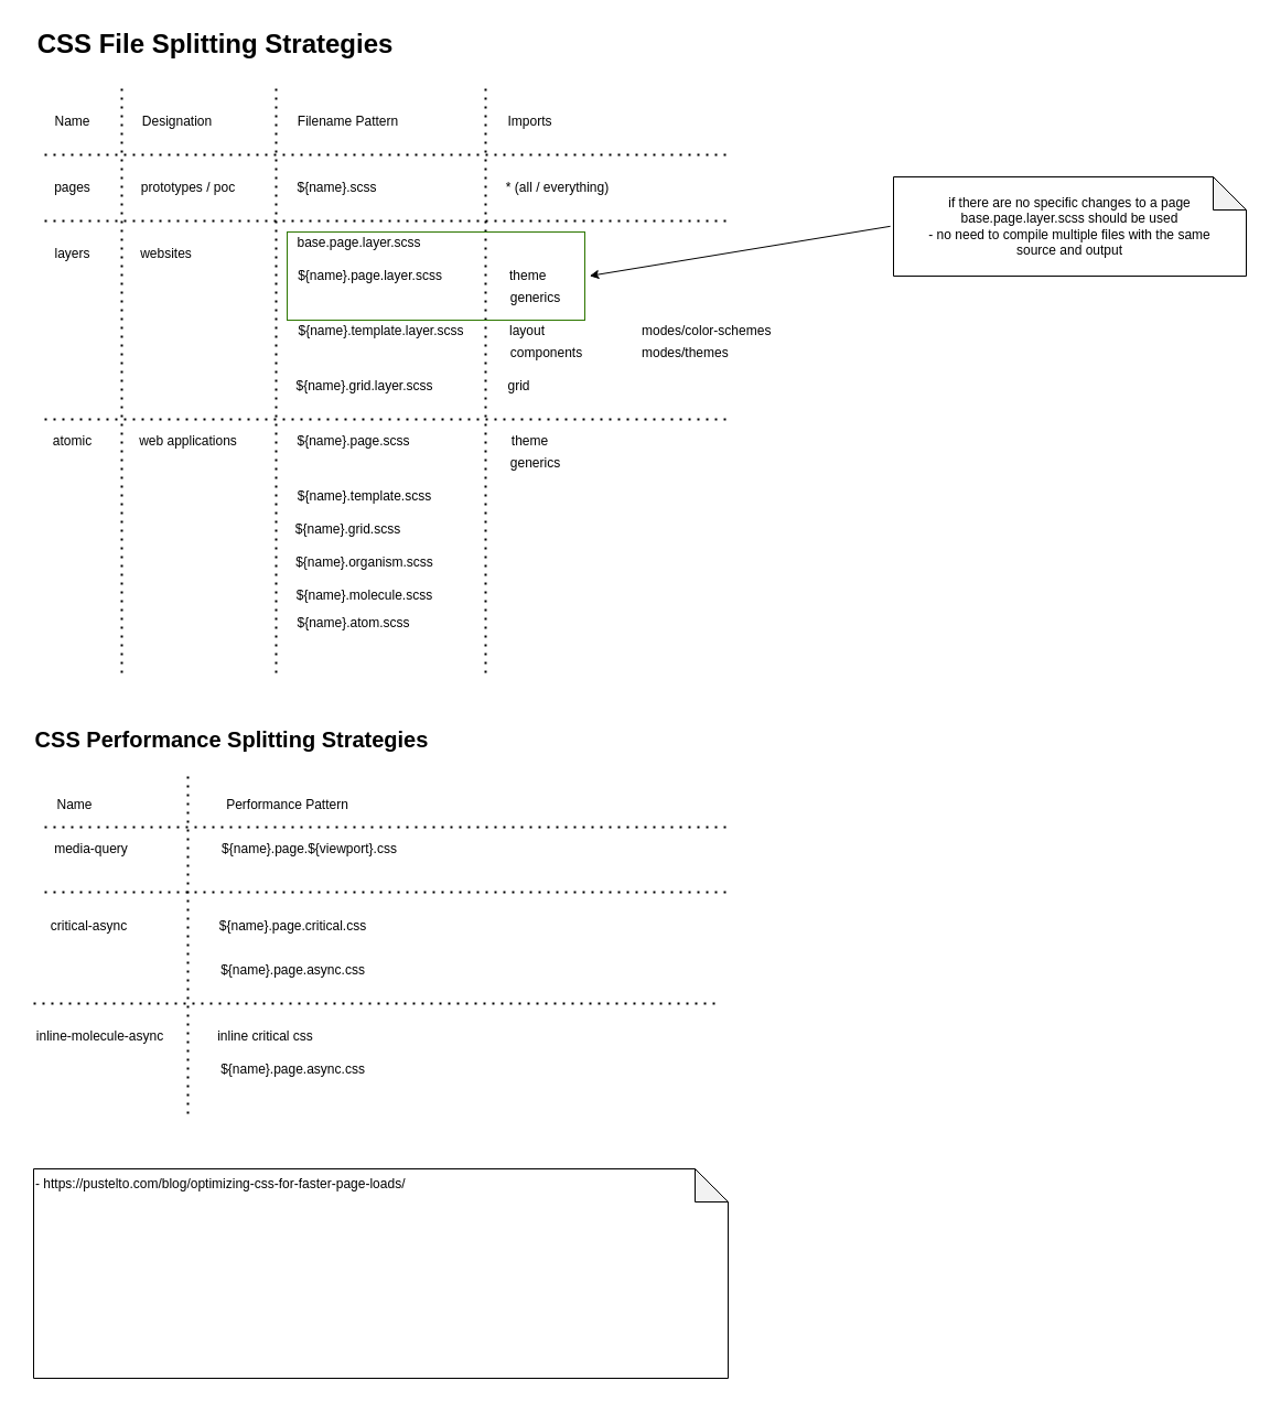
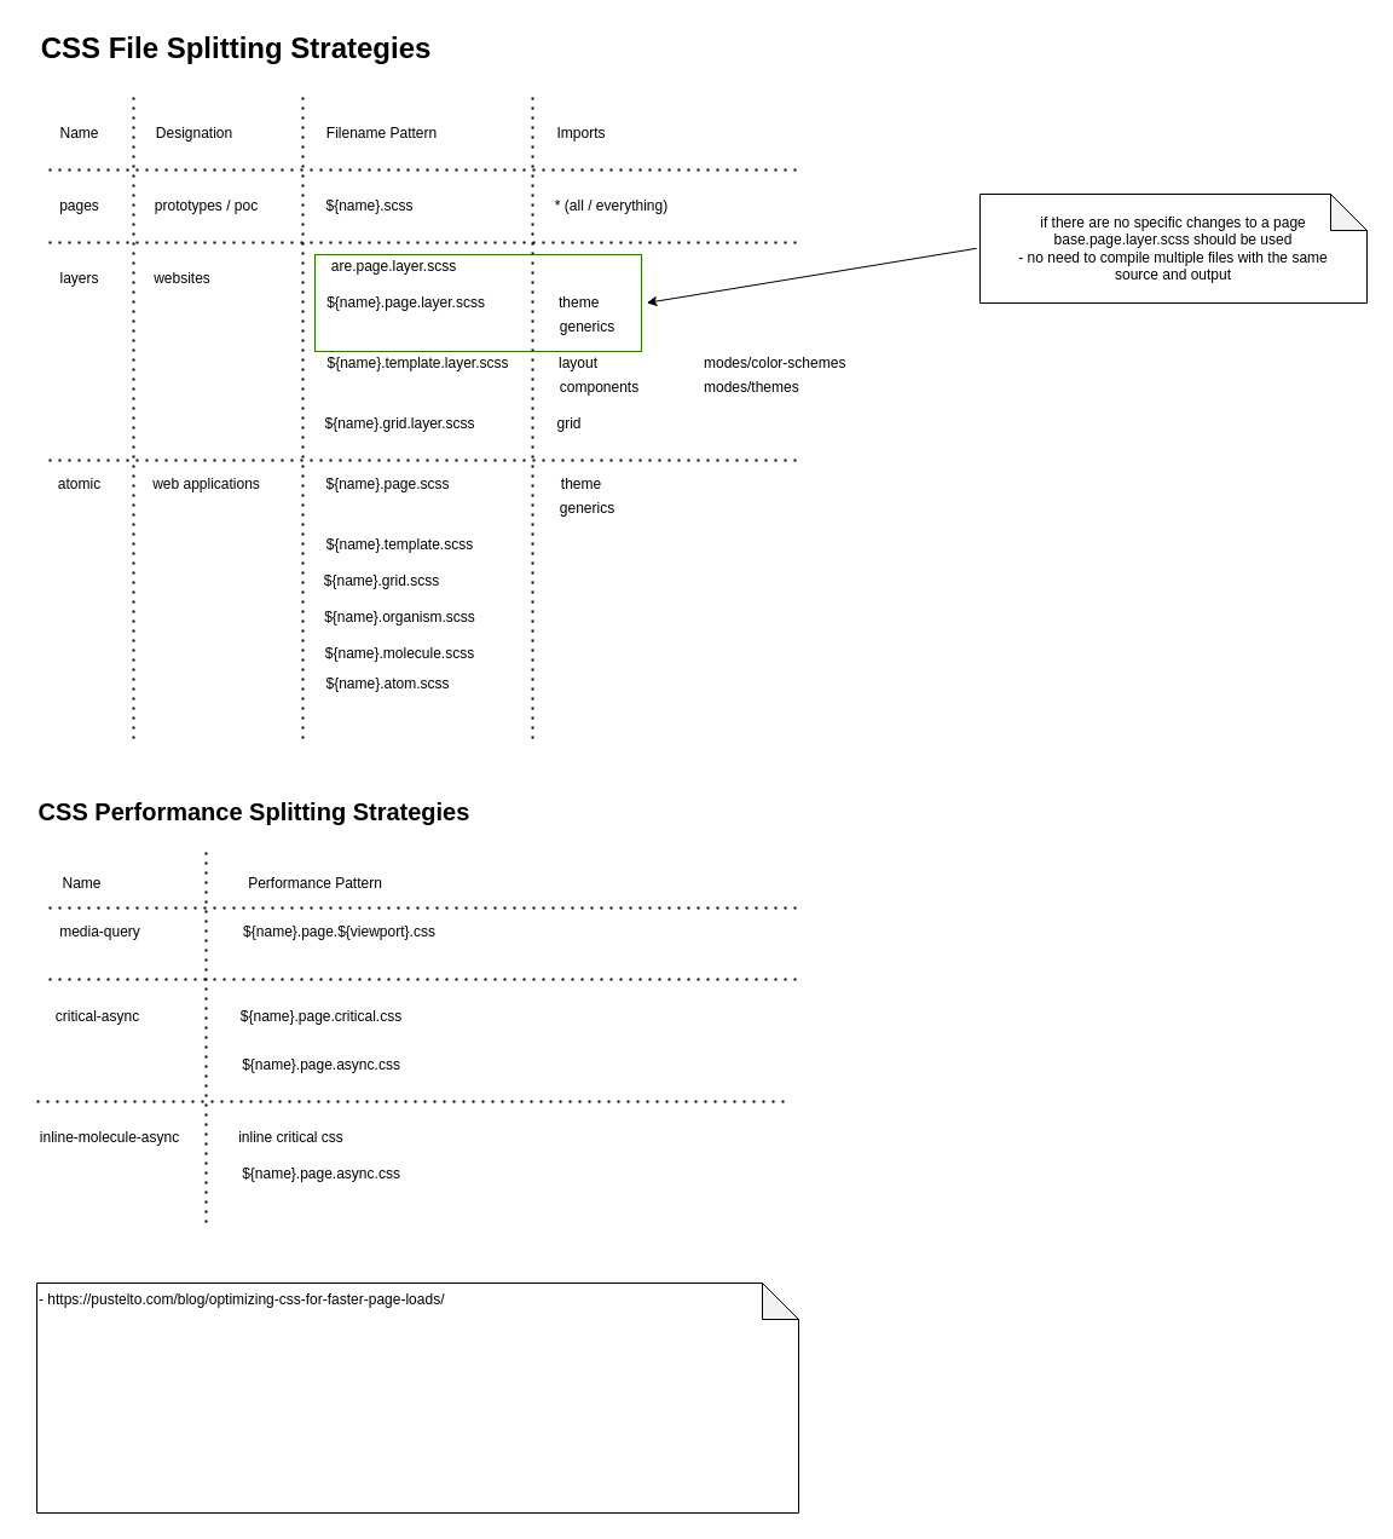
  <mxCell id="0" />
  <mxCell id="1" parent="0" />
  <mxCell id="2" value="&lt;b&gt;&lt;font style=&quot;font-size: 24px&quot;&gt;CSS File Splitting Strategies&lt;/font&gt;&lt;/b&gt;" style="text;html=1;strokeColor=none;fillColor=none;align=center;verticalAlign=middle;whiteSpace=wrap;rounded=0;" parent="1" vertex="1"><mxGeometry x="30" y="20" width="330" height="40" as="geometry" /></mxCell>
  <mxCell id="3" value="Name" style="text;html=1;align=center;verticalAlign=middle;resizable=0;points=[];autosize=1;strokeColor=none;fillColor=none;" parent="1" vertex="1"><mxGeometry x="40" y="100" width="50" height="20" as="geometry" /></mxCell>
  <mxCell id="4" value="Designation" style="text;html=1;align=center;verticalAlign=middle;resizable=0;points=[];autosize=1;strokeColor=none;fillColor=none;" parent="1" vertex="1"><mxGeometry x="120" y="100" width="80" height="20" as="geometry" /></mxCell>
  <mxCell id="5" value="Filename Pattern" style="text;html=1;align=center;verticalAlign=middle;resizable=0;points=[];autosize=1;strokeColor=none;fillColor=none;" parent="1" vertex="1"><mxGeometry x="260" y="100" width="110" height="20" as="geometry" /></mxCell>
  <mxCell id="6" value="Imports" style="text;html=1;align=center;verticalAlign=middle;resizable=0;points=[];autosize=1;strokeColor=none;fillColor=none;" parent="1" vertex="1"><mxGeometry x="450" y="100" width="60" height="20" as="geometry" /></mxCell>
  <mxCell id="7" value="" style="endArrow=none;dashed=1;html=1;dashPattern=1 3;strokeWidth=2;" parent="1" edge="1"><mxGeometry width="50" height="50" relative="1" as="geometry"><mxPoint x="40" y="140" as="sourcePoint" /><mxPoint x="660" y="140" as="targetPoint" /></mxGeometry></mxCell>
  <mxCell id="8" value="pages" style="text;html=1;align=center;verticalAlign=middle;resizable=0;points=[];autosize=1;strokeColor=none;fillColor=none;" parent="1" vertex="1"><mxGeometry x="40" y="160" width="50" height="20" as="geometry" /></mxCell>
  <mxCell id="9" value="prototypes / poc" style="text;html=1;align=center;verticalAlign=middle;resizable=0;points=[];autosize=1;strokeColor=none;fillColor=none;" parent="1" vertex="1"><mxGeometry x="120" y="160" width="100" height="20" as="geometry" /></mxCell>
  <mxCell id="10" value="${name}.scss" style="text;html=1;align=center;verticalAlign=middle;resizable=0;points=[];autosize=1;strokeColor=none;fillColor=none;" parent="1" vertex="1"><mxGeometry x="260" y="160" width="90" height="20" as="geometry" /></mxCell>
  <mxCell id="11" value="* (all / everything)" style="text;html=1;align=center;verticalAlign=middle;resizable=0;points=[];autosize=1;strokeColor=none;fillColor=none;" parent="1" vertex="1"><mxGeometry x="450" y="160" width="110" height="20" as="geometry" /></mxCell>
  <mxCell id="12" value="" style="endArrow=none;dashed=1;html=1;dashPattern=1 3;strokeWidth=2;" parent="1" edge="1"><mxGeometry width="50" height="50" relative="1" as="geometry"><mxPoint x="40" y="200" as="sourcePoint" /><mxPoint x="660" y="200" as="targetPoint" /></mxGeometry></mxCell>
  <mxCell id="13" value="layers" style="text;html=1;align=center;verticalAlign=middle;resizable=0;points=[];autosize=1;strokeColor=none;fillColor=none;" parent="1" vertex="1"><mxGeometry x="40" y="220" width="50" height="20" as="geometry" /></mxCell>
  <mxCell id="14" value="websites" style="text;html=1;align=center;verticalAlign=middle;resizable=0;points=[];autosize=1;strokeColor=none;fillColor=none;" parent="1" vertex="1"><mxGeometry x="120" y="220" width="60" height="20" as="geometry" /></mxCell>
  <mxCell id="15" value="${name}.page.layer.scss" style="text;html=1;align=center;verticalAlign=middle;resizable=0;points=[];autosize=1;strokeColor=none;fillColor=none;" parent="1" vertex="1"><mxGeometry x="260" y="240" width="150" height="20" as="geometry" /></mxCell>
  <mxCell id="16" value="theme" style="text;html=1;align=left;verticalAlign=middle;resizable=0;points=[];autosize=1;strokeColor=none;fillColor=none;" parent="1" vertex="1"><mxGeometry x="460" y="240" width="50" height="20" as="geometry" /></mxCell>
  <mxCell id="17" value="generics" style="text;html=1;align=center;verticalAlign=middle;resizable=0;points=[];autosize=1;strokeColor=none;fillColor=none;" parent="1" vertex="1"><mxGeometry x="455" y="260" width="60" height="20" as="geometry" /></mxCell>
  <mxCell id="18" value="${name}.template.layer.scss" style="text;html=1;align=center;verticalAlign=middle;resizable=0;points=[];autosize=1;strokeColor=none;fillColor=none;" parent="1" vertex="1"><mxGeometry x="260" y="290" width="170" height="20" as="geometry" /></mxCell>
  <mxCell id="19" value="layout" style="text;html=1;align=left;verticalAlign=middle;resizable=0;points=[];autosize=1;strokeColor=none;fillColor=none;" parent="1" vertex="1"><mxGeometry x="460" y="290" width="50" height="20" as="geometry" /></mxCell>
  <mxCell id="20" value="components" style="text;html=1;align=center;verticalAlign=middle;resizable=0;points=[];autosize=1;strokeColor=none;fillColor=none;" parent="1" vertex="1"><mxGeometry x="455" y="310" width="80" height="20" as="geometry" /></mxCell>
  <mxCell id="21" value="${name}.grid.layer.scss" style="text;html=1;align=center;verticalAlign=middle;resizable=0;points=[];autosize=1;strokeColor=none;fillColor=none;" parent="1" vertex="1"><mxGeometry x="260" y="340" width="140" height="20" as="geometry" /></mxCell>
  <mxCell id="22" value="grid" style="text;html=1;align=center;verticalAlign=middle;resizable=0;points=[];autosize=1;strokeColor=none;fillColor=none;" parent="1" vertex="1"><mxGeometry x="455" y="340" width="30" height="20" as="geometry" /></mxCell>
  <mxCell id="23" value="" style="endArrow=none;dashed=1;html=1;dashPattern=1 3;strokeWidth=2;" parent="1" edge="1"><mxGeometry width="50" height="50" relative="1" as="geometry"><mxPoint x="40" y="380" as="sourcePoint" /><mxPoint x="660" y="380" as="targetPoint" /></mxGeometry></mxCell>
  <mxCell id="24" value="atomic" style="text;html=1;align=center;verticalAlign=middle;resizable=0;points=[];autosize=1;strokeColor=none;fillColor=none;" parent="1" vertex="1"><mxGeometry x="40" y="390" width="50" height="20" as="geometry" /></mxCell>
  <mxCell id="25" value="web applications" style="text;html=1;align=center;verticalAlign=middle;resizable=0;points=[];autosize=1;strokeColor=none;fillColor=none;" parent="1" vertex="1"><mxGeometry x="120" y="390" width="100" height="20" as="geometry" /></mxCell>
  <mxCell id="26" value="${name}.page.scss" style="text;html=1;align=center;verticalAlign=middle;resizable=0;points=[];autosize=1;strokeColor=none;fillColor=none;" parent="1" vertex="1"><mxGeometry x="260" y="390" width="120" height="20" as="geometry" /></mxCell>
  <mxCell id="27" value="theme" style="text;html=1;align=center;verticalAlign=middle;resizable=0;points=[];autosize=1;strokeColor=none;fillColor=none;" parent="1" vertex="1"><mxGeometry x="455" y="390" width="50" height="20" as="geometry" /></mxCell>
  <mxCell id="28" value="generics" style="text;html=1;align=center;verticalAlign=middle;resizable=0;points=[];autosize=1;strokeColor=none;fillColor=none;" parent="1" vertex="1"><mxGeometry x="455" y="410" width="60" height="20" as="geometry" /></mxCell>
  <mxCell id="29" value="${name}.template.scss" style="text;html=1;align=center;verticalAlign=middle;resizable=0;points=[];autosize=1;strokeColor=none;fillColor=none;" parent="1" vertex="1"><mxGeometry x="260" y="440" width="140" height="20" as="geometry" /></mxCell>
  <mxCell id="30" value="${name}.atom.scss" style="text;html=1;align=center;verticalAlign=middle;resizable=0;points=[];autosize=1;strokeColor=none;fillColor=none;" parent="1" vertex="1"><mxGeometry x="260" y="555" width="120" height="20" as="geometry" /></mxCell>
  <mxCell id="31" value="${name}.molecule.scss" style="text;html=1;align=center;verticalAlign=middle;resizable=0;points=[];autosize=1;strokeColor=none;fillColor=none;" parent="1" vertex="1"><mxGeometry x="260" y="530" width="140" height="20" as="geometry" /></mxCell>
  <mxCell id="32" value="${name}.organism.scss" style="text;html=1;align=center;verticalAlign=middle;resizable=0;points=[];autosize=1;strokeColor=none;fillColor=none;" parent="1" vertex="1"><mxGeometry x="260" y="500" width="140" height="20" as="geometry" /></mxCell>
  <mxCell id="33" value="${name}.grid.scss" style="text;html=1;align=center;verticalAlign=middle;resizable=0;points=[];autosize=1;strokeColor=none;fillColor=none;" parent="1" vertex="1"><mxGeometry x="260" y="470" width="110" height="20" as="geometry" /></mxCell>
  <mxCell id="34" value="" style="endArrow=none;dashed=1;html=1;dashPattern=1 3;strokeWidth=2;fontSize=24;" parent="1" edge="1"><mxGeometry width="50" height="50" relative="1" as="geometry"><mxPoint x="110" y="610" as="sourcePoint" /><mxPoint x="110" y="80" as="targetPoint" /></mxGeometry></mxCell>
  <mxCell id="35" value="" style="endArrow=none;dashed=1;html=1;dashPattern=1 3;strokeWidth=2;fontSize=24;" parent="1" edge="1"><mxGeometry width="50" height="50" relative="1" as="geometry"><mxPoint x="250" y="610" as="sourcePoint" /><mxPoint x="250" y="80" as="targetPoint" /></mxGeometry></mxCell>
  <mxCell id="36" value="" style="endArrow=none;dashed=1;html=1;dashPattern=1 3;strokeWidth=2;fontSize=24;" parent="1" edge="1"><mxGeometry width="50" height="50" relative="1" as="geometry"><mxPoint x="440" y="610" as="sourcePoint" /><mxPoint x="440" y="80" as="targetPoint" /></mxGeometry></mxCell>
  <mxCell id="37" value="&lt;b&gt;&lt;font style=&quot;font-size: 20px&quot;&gt;CSS Performance Splitting Strategies&lt;/font&gt;&lt;/b&gt;" style="text;html=1;strokeColor=none;fillColor=none;align=center;verticalAlign=middle;whiteSpace=wrap;rounded=0;" parent="1" vertex="1"><mxGeometry y="650" width="380" height="40" as="geometry" x="20" /></mxCell>
  <mxCell id="38" value="Name" style="text;html=1;align=center;verticalAlign=middle;resizable=0;points=[];autosize=1;strokeColor=none;fillColor=none;" parent="1" vertex="1"><mxGeometry x="42" y="720" width="50" height="20" as="geometry" /></mxCell>
  <mxCell id="39" value="Performance Pattern" style="text;html=1;align=center;verticalAlign=middle;resizable=0;points=[];autosize=1;strokeColor=none;fillColor=none;" parent="1" vertex="1"><mxGeometry x="190" y="720" width="140" height="20" as="geometry" /></mxCell>
  <mxCell id="40" value="" style="endArrow=none;dashed=1;html=1;dashPattern=1 3;strokeWidth=2;fontSize=24;" parent="1" edge="1"><mxGeometry width="50" height="50" relative="1" as="geometry"><mxPoint x="170" y="1010" as="sourcePoint" /><mxPoint x="170" y="700" as="targetPoint" /></mxGeometry></mxCell>
  <mxCell id="41" value="media-query" style="text;html=1;align=center;verticalAlign=middle;resizable=0;points=[];autosize=1;strokeColor=none;fillColor=none;" parent="1" vertex="1"><mxGeometry x="42" y="760" width="80" height="20" as="geometry" /></mxCell>
  <mxCell id="42" value="" style="endArrow=none;dashed=1;html=1;dashPattern=1 3;strokeWidth=2;" parent="1" edge="1"><mxGeometry width="50" height="50" relative="1" as="geometry"><mxPoint x="40" y="750" as="sourcePoint" /><mxPoint x="660" y="750" as="targetPoint" /></mxGeometry></mxCell>
  <mxCell id="43" value="${name}.page.${viewport}.css" style="text;html=1;align=center;verticalAlign=middle;resizable=0;points=[];autosize=1;strokeColor=none;fillColor=none;" parent="1" vertex="1"><mxGeometry x="195" y="760" width="170" height="20" as="geometry" /></mxCell>
  <mxCell id="44" value="" style="endArrow=none;dashed=1;html=1;dashPattern=1 3;strokeWidth=2;" parent="1" edge="1"><mxGeometry width="50" height="50" relative="1" as="geometry"><mxPoint x="40" y="809" as="sourcePoint" /><mxPoint x="660" y="809" as="targetPoint" /></mxGeometry></mxCell>
  <mxCell id="45" value="critical-async" style="text;html=1;align=center;verticalAlign=middle;resizable=0;points=[];autosize=1;strokeColor=none;fillColor=none;" parent="1" vertex="1"><mxGeometry x="40" y="830" width="80" height="20" as="geometry" /></mxCell>
  <mxCell id="46" value="${name}.page.critical.css" style="text;html=1;align=center;verticalAlign=middle;resizable=0;points=[];autosize=1;strokeColor=none;fillColor=none;" parent="1" vertex="1"><mxGeometry x="190" y="830" width="150" height="20" as="geometry" /></mxCell>
  <mxCell id="47" value="${name}.page.async.css" style="text;html=1;align=center;verticalAlign=middle;resizable=0;points=[];autosize=1;strokeColor=none;fillColor=none;" parent="1" vertex="1"><mxGeometry x="190" y="870" width="150" height="20" as="geometry" /></mxCell>
  <mxCell id="48" value="" style="endArrow=none;dashed=1;html=1;dashPattern=1 3;strokeWidth=2;" parent="1" edge="1"><mxGeometry width="50" height="50" relative="1" as="geometry"><mxPoint x="30" y="910" as="sourcePoint" /><mxPoint x="650" y="910" as="targetPoint" /></mxGeometry></mxCell>
  <mxCell id="49" value="inline-molecule-async" style="text;html=1;align=center;verticalAlign=middle;resizable=0;points=[];autosize=1;strokeColor=none;fillColor=none;" parent="1" vertex="1"><mxGeometry x="30" y="930" width="120" height="20" as="geometry" /></mxCell>
  <mxCell id="50" value="inline critical css" style="text;html=1;align=center;verticalAlign=middle;resizable=0;points=[];autosize=1;strokeColor=none;fillColor=none;" parent="1" vertex="1"><mxGeometry x="190" y="930" width="100" height="20" as="geometry" /></mxCell>
  <mxCell id="51" value="${name}.page.async.css" style="text;html=1;align=center;verticalAlign=middle;resizable=0;points=[];autosize=1;strokeColor=none;fillColor=none;" parent="1" vertex="1"><mxGeometry x="190" y="960" width="150" height="20" as="geometry" /></mxCell>
  <mxCell id="52" value="- https://pustelto.com/blog/optimizing-css-for-faster-page-loads/" style="shape=note;whiteSpace=wrap;html=1;backgroundOutline=1;darkOpacity=0.05;align=left;verticalAlign=top;" parent="1" vertex="1"><mxGeometry x="30" y="1060" width="630" height="190" as="geometry" /></mxCell>
  <mxCell id="53" value="modes/color-schemes" style="text;html=1;align=left;verticalAlign=middle;resizable=0;points=[];autosize=1;strokeColor=none;fillColor=none;" parent="1" vertex="1"><mxGeometry x="580" y="290" width="130" height="20" as="geometry" /></mxCell>
  <mxCell id="54" value="modes/themes" style="text;html=1;align=left;verticalAlign=middle;resizable=0;points=[];autosize=1;strokeColor=none;fillColor=none;" parent="1" vertex="1"><mxGeometry x="580" y="310" width="90" height="20" as="geometry" /></mxCell>
- <mxCell id="55" value="base.page.layer.scss" style="text;html=1;align=center;verticalAlign=middle;resizable=0;points=[];autosize=1;strokeColor=none;fillColor=none;" vertex="1" parent="1"><mxGeometry x="260" y="210" width="130" height="20" as="geometry" /></mxCell>
+ <mxCell id="55" value="are.page.layer.scss" style="text;html=1;align=center;verticalAlign=middle;resizable=0;points=[];autosize=1;strokeColor=none;fillColor=none;" vertex="1" parent="1"><mxGeometry x="260" y="210" width="130" height="20" as="geometry" /></mxCell>
  <mxCell id="56" value="" style="rounded=0;whiteSpace=wrap;html=1;fillColor=none;fontColor=#ffffff;strokeColor=#2D7600;" vertex="1" parent="1"><mxGeometry x="260" y="210" width="270" height="80" as="geometry" /></mxCell>
  <mxCell id="57" value="if there are no specific changes to a page&lt;br&gt;base.page.layer.scss should be used&lt;br&gt;- no need to compile multiple files with the same&lt;br&gt;source and output" style="shape=note;whiteSpace=wrap;html=1;backgroundOutline=1;darkOpacity=0.05;fillColor=none;" vertex="1" parent="1"><mxGeometry x="810" y="160" width="320" height="90" as="geometry" /></mxCell>
  <mxCell id="58" value="" style="endArrow=none;html=1;entryX=-0.009;entryY=0.498;entryDx=0;entryDy=0;entryPerimeter=0;endFill=0;startArrow=classic;startFill=1;exitX=1.016;exitY=0.498;exitDx=0;exitDy=0;exitPerimeter=0;" edge="1" parent="1" source="56" target="57"><mxGeometry width="50" height="50" relative="1" as="geometry"><mxPoint x="530" y="250" as="sourcePoint" /><mxPoint x="580" y="200" as="targetPoint" /></mxGeometry></mxCell>
